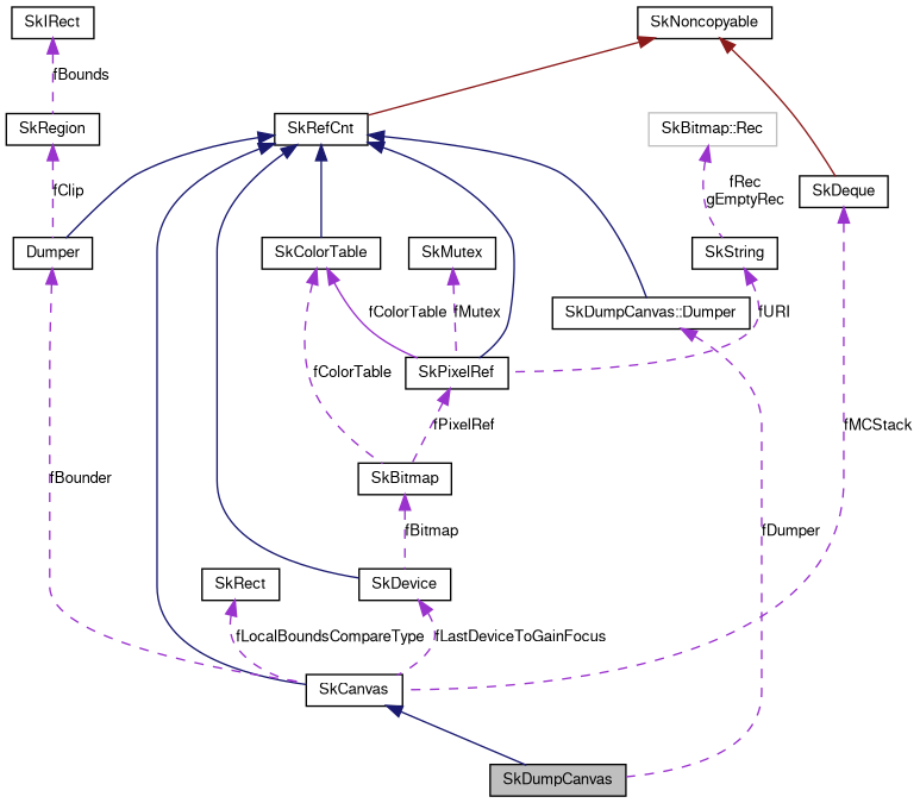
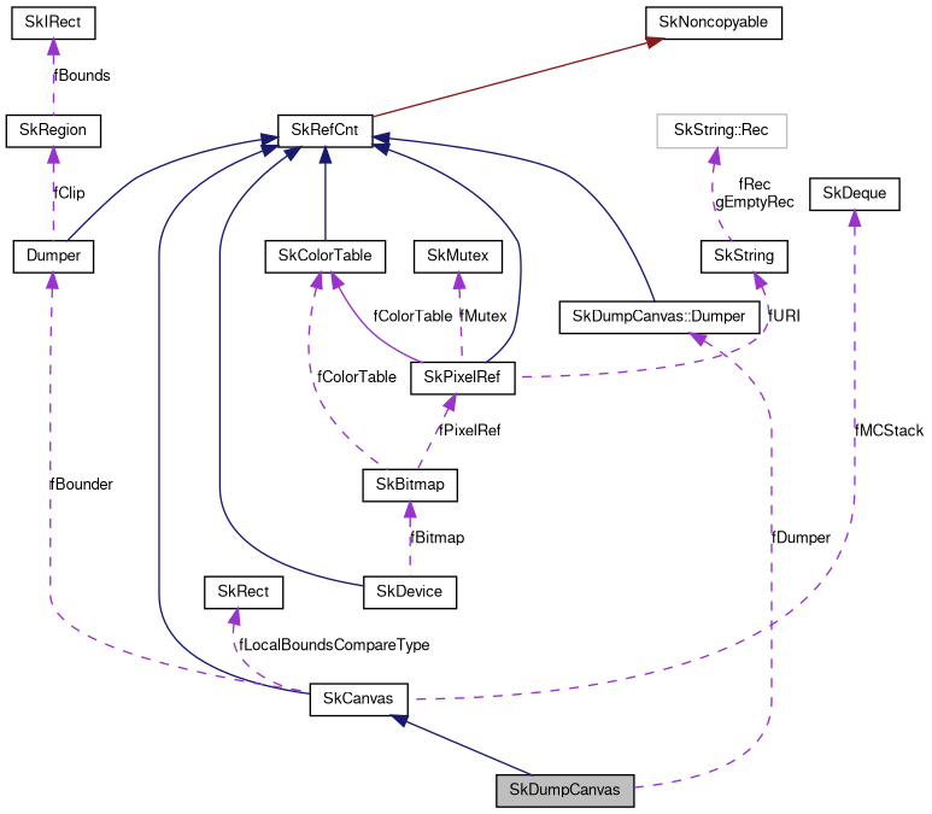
  digraph {
    node [color=black fillcolor=white fontname=FreeSans fontsize=10 shape=record style=filled]
    edge [color=darkorchid3 dir=back fontname=FreeSans fontsize=10 labelfontname=FreeSans labelfontsize=10 style=dashed]
    n1 [fillcolor=grey75 fontcolor=black height=0.2 label=SkDumpCanvas width=0.4]
    n2 [height=0.2 label=SkCanvas width=0.4]
    n3 [height=0.2 label=SkRefCnt width=0.4]
    n4 [height=0.2 label=SkDevice width=0.4]
    n5 [height=0.2 label=SkColorTable width=0.4]
    n6 [height=0.2 label=SkPixelRef width=0.4]
    n7 [height=0.2 label=Dumper width=0.4]
    n8 [height=0.2 label="SkDumpCanvas::Dumper" width=0.4]
    n9 [height=0.2 label=SkBitmap width=0.4]
    n10 [height=0.2 label=SkNoncopyable width=0.4]
    n11 [height=0.2 label=SkDeque width=0.4]
    n12 [height=0.2 label=SkMutex width=0.4]
    n13 [height=0.2 label=SkString width=0.4]
-   n14 [color=grey75 height=0.2 label="SkBitmap::Rec" width=0.4]
+   n14 [color=grey75 height=0.2 label="SkString::Rec" width=0.4]
    n15 [height=0.2 label=SkRect width=0.4]
    n16 [height=0.2 label=SkRegion width=0.4]
    n17 [height=0.2 label=SkIRect width=0.4]
    n2 -> n1 [color=midnightblue style=solid]
    n3 -> n2 [color=midnightblue style=solid]
    n3 -> n4 [color=midnightblue style=solid]
    n3 -> n5 [color=midnightblue style=solid]
    n3 -> n6 [color=midnightblue style=solid]
    n3 -> n7 [color=midnightblue style=solid]
    n3 -> n8 [color=midnightblue style=solid]
-   n4 -> n2 [label=fLastDeviceToGainFocus]
    n5 -> n6 [label=fColorTable style=solid]
    n5 -> n9 [label=fColorTable]
    n6 -> n9 [label=fPixelRef]
    n7 -> n2 [label=fBounder]
    n8 -> n1 [label=fDumper]
    n9 -> n4 [label=fBitmap]
    n10 -> n3 [color=firebrick4 style=solid]
-   n10 -> n11 [color=firebrick4 style=solid]
    n11 -> n2 [label=fMCStack]
    n12 -> n6 [label=fMutex]
    n13 -> n6 [label=fURI]
    n14 -> n13 [label="fRec\ngEmptyRec"]
    n15 -> n2 [label=fLocalBoundsCompareType]
    n16 -> n7 [label=fClip]
    n17 -> n16 [label=fBounds]
  }
